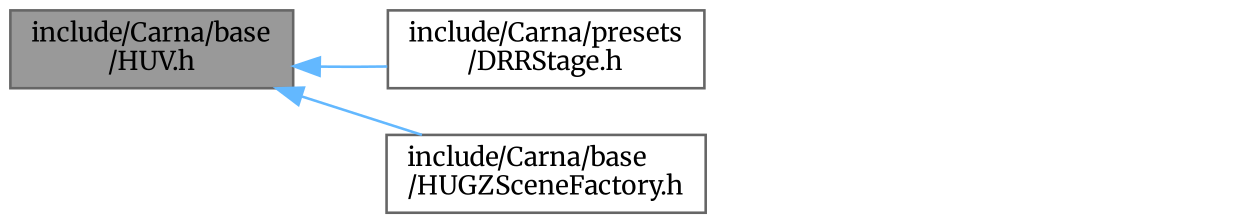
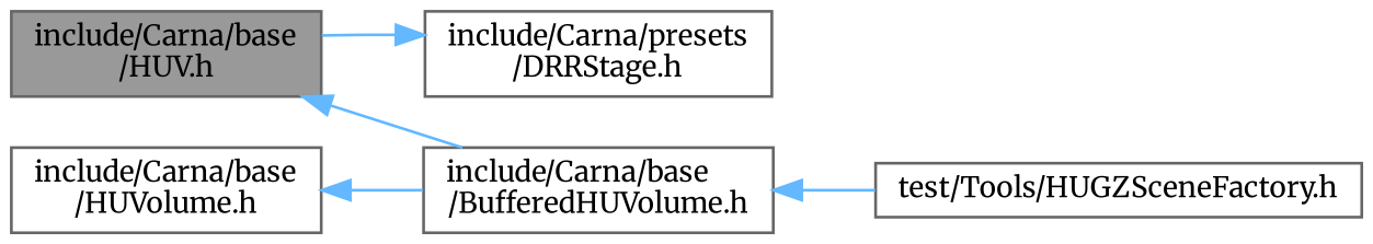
  digraph {
    fontname=Merriweather
    rankdir=LR
    node [color=grey40 fillcolor=white fontname=Merriweather fontsize=10 shape=box style=filled]
    edge [color=steelblue1 dir=back fontname=Merriweather fontsize=10 labelfontname=Helvetica labelfontsize=10 style=solid]
    n1 [color=gray40 fillcolor=grey60 fontcolor=black height=0.2 label="include/Carna/base\l/HUV.h" width=0.4]
    n2 [height=0.2 label="include/Carna/presets\l/DRRStage.h" width=0.4]
-   n3 [height=0.2 label="include/Carna/base\l/HUGZSceneFactory.h" width=0.4]
-   n1 -> n2
+   n3 [height=0.2 label="include/Carna/base\l/BufferedHUVolume.h" width=0.4]
+   n4 [height=0.2 label="include/Carna/base\l/HUVolume.h" width=0.4]
+   n5 [height=0.2 label="test/Tools/HUGZSceneFactory.h" width=0.4]
+   n2 -> n1
    n1 -> n3
+   n3 -> n5
+   n4 -> n3
  }
